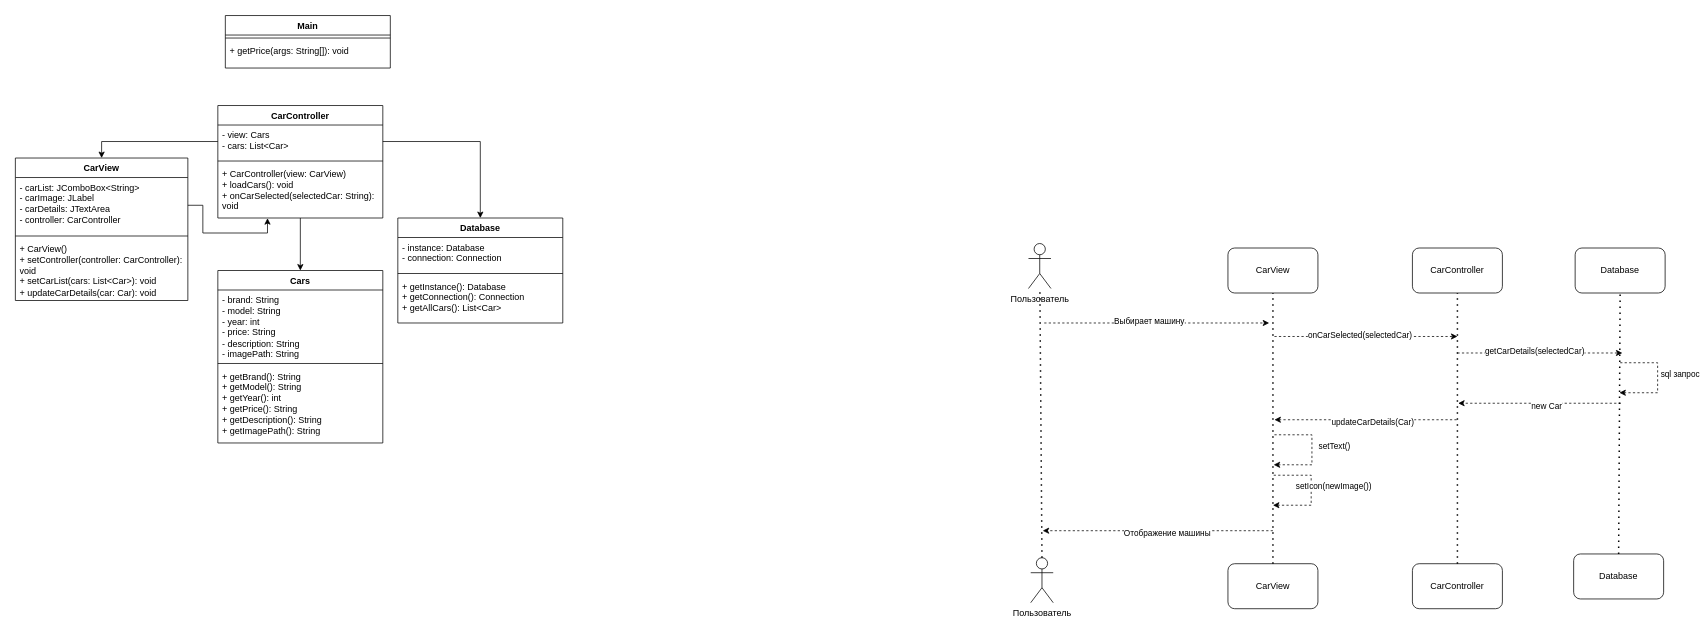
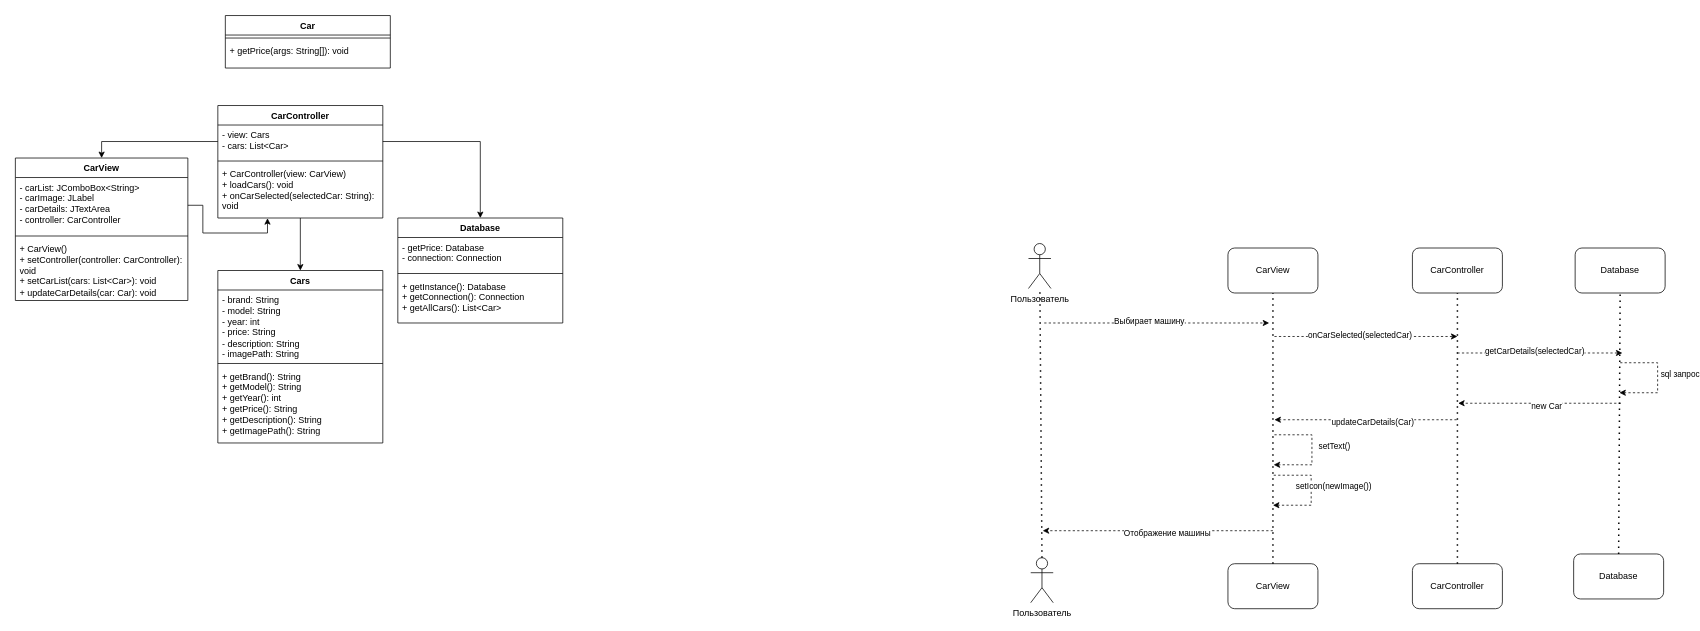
  <mxCell id="0" />
  <mxCell id="1" parent="0" />
  <mxCell id="2" value="Cars" style="swimlane;fontStyle=1;align=center;verticalAlign=top;childLayout=stackLayout;horizontal=1;startSize=26;horizontalStack=0;resizeParent=1;resizeParentMax=0;resizeLast=0;collapsible=1;marginBottom=0;whiteSpace=wrap;html=1;" parent="1" vertex="1"><mxGeometry x="290" y="360" width="220" height="230" as="geometry" /></mxCell>
  <mxCell id="3" value="&lt;div&gt;- brand: String&lt;/div&gt;&lt;div&gt;- model: String&amp;nbsp;&lt;/div&gt;&lt;div&gt;&lt;span style=&quot;background-color: transparent; color: light-dark(rgb(0, 0, 0), rgb(255, 255, 255));&quot;&gt;- year: int&lt;/span&gt;&lt;/div&gt;&lt;div&gt;- price: String&lt;/div&gt;&lt;div&gt;&lt;div&gt;- description: String&lt;/div&gt;&lt;div&gt;- imagePath: String&lt;/div&gt;&lt;/div&gt;" style="text;strokeColor=none;fillColor=none;align=left;verticalAlign=top;spacingLeft=4;spacingRight=4;overflow=hidden;rotatable=0;points=[[0,0.5],[1,0.5]];portConstraint=eastwest;whiteSpace=wrap;html=1;" parent="2" vertex="1"><mxGeometry y="26" width="220" height="94" as="geometry" /></mxCell>
  <mxCell id="4" value="" style="line;strokeWidth=1;fillColor=none;align=left;verticalAlign=middle;spacingTop=-1;spacingLeft=3;spacingRight=3;rotatable=0;labelPosition=right;points=[];portConstraint=eastwest;strokeColor=inherit;" parent="2" vertex="1"><mxGeometry y="120" width="220" height="8" as="geometry" /></mxCell>
  <mxCell id="5" value="&lt;div&gt;+ getBrand(): String&lt;/div&gt;&lt;div&gt;+ getModel(): String&lt;/div&gt;&lt;div&gt;+ getYear(): int&lt;/div&gt;&lt;div&gt;+ getPrice(): String&lt;/div&gt;&lt;div&gt;+ getDescription(): String&lt;/div&gt;&lt;div&gt;+ getImagePath(): String&lt;/div&gt;" style="text;strokeColor=none;fillColor=none;align=left;verticalAlign=top;spacingLeft=4;spacingRight=4;overflow=hidden;rotatable=0;points=[[0,0.5],[1,0.5]];portConstraint=eastwest;whiteSpace=wrap;html=1;" parent="2" vertex="1"><mxGeometry y="128" width="220" height="102" as="geometry" /></mxCell>
  <mxCell id="6" style="edgeStyle=orthogonalEdgeStyle;rounded=0;orthogonalLoop=1;jettySize=auto;html=1;entryX=0.5;entryY=0;entryDx=0;entryDy=0;" parent="1" source="7" target="2" edge="1"><mxGeometry relative="1" as="geometry" /></mxCell>
  <mxCell id="7" value="CarController" style="swimlane;fontStyle=1;align=center;verticalAlign=top;childLayout=stackLayout;horizontal=1;startSize=26;horizontalStack=0;resizeParent=1;resizeParentMax=0;resizeLast=0;collapsible=1;marginBottom=0;whiteSpace=wrap;html=1;" parent="1" vertex="1"><mxGeometry x="290" y="140" width="220" height="150" as="geometry" /></mxCell>
  <mxCell id="8" value="&lt;div&gt;- view: Cars&lt;/div&gt;&lt;div&gt;- cars: List&amp;lt;Car&amp;gt;&lt;/div&gt;" style="text;strokeColor=none;fillColor=none;align=left;verticalAlign=top;spacingLeft=4;spacingRight=4;overflow=hidden;rotatable=0;points=[[0,0.5],[1,0.5]];portConstraint=eastwest;whiteSpace=wrap;html=1;" parent="7" vertex="1"><mxGeometry y="26" width="220" height="44" as="geometry" /></mxCell>
  <mxCell id="9" value="" style="line;strokeWidth=1;fillColor=none;align=left;verticalAlign=middle;spacingTop=-1;spacingLeft=3;spacingRight=3;rotatable=0;labelPosition=right;points=[];portConstraint=eastwest;strokeColor=inherit;" parent="7" vertex="1"><mxGeometry y="70" width="220" height="8" as="geometry" /></mxCell>
  <mxCell id="10" value="&lt;div&gt;+ CarController(view: CarView)&lt;/div&gt;&lt;div&gt;+ loadCars(): void&lt;/div&gt;&lt;div&gt;+ onCarSelected(selectedCar: String): void&lt;/div&gt;" style="text;strokeColor=none;fillColor=none;align=left;verticalAlign=top;spacingLeft=4;spacingRight=4;overflow=hidden;rotatable=0;points=[[0,0.5],[1,0.5]];portConstraint=eastwest;whiteSpace=wrap;html=1;" parent="7" vertex="1"><mxGeometry y="78" width="220" height="72" as="geometry" /></mxCell>
  <mxCell id="11" value="Database" style="swimlane;fontStyle=1;align=center;verticalAlign=top;childLayout=stackLayout;horizontal=1;startSize=26;horizontalStack=0;resizeParent=1;resizeParentMax=0;resizeLast=0;collapsible=1;marginBottom=0;whiteSpace=wrap;html=1;" parent="1" vertex="1"><mxGeometry x="530" y="290" width="220" height="140" as="geometry" /></mxCell>
- <mxCell id="12" value="&lt;div&gt;- instance: Database&lt;/div&gt;&lt;div&gt;- connection: Connection&lt;/div&gt;" style="text;strokeColor=none;fillColor=none;align=left;verticalAlign=top;spacingLeft=4;spacingRight=4;overflow=hidden;rotatable=0;points=[[0,0.5],[1,0.5]];portConstraint=eastwest;whiteSpace=wrap;html=1;" parent="11" vertex="1"><mxGeometry y="26" width="220" height="44" as="geometry" /></mxCell>
+ <mxCell id="12" value="&lt;div&gt;- getPrice: Database&lt;/div&gt;&lt;div&gt;- connection: Connection&lt;/div&gt;" style="text;strokeColor=none;fillColor=none;align=left;verticalAlign=top;spacingLeft=4;spacingRight=4;overflow=hidden;rotatable=0;points=[[0,0.5],[1,0.5]];portConstraint=eastwest;whiteSpace=wrap;html=1;" parent="11" vertex="1"><mxGeometry y="26" width="220" height="44" as="geometry" /></mxCell>
  <mxCell id="13" value="" style="line;strokeWidth=1;fillColor=none;align=left;verticalAlign=middle;spacingTop=-1;spacingLeft=3;spacingRight=3;rotatable=0;labelPosition=right;points=[];portConstraint=eastwest;strokeColor=inherit;" parent="11" vertex="1"><mxGeometry y="70" width="220" height="8" as="geometry" /></mxCell>
  <mxCell id="14" value="&lt;div&gt;+ getInstance(): Database&lt;/div&gt;&lt;div&gt;+ getConnection(): Connection&lt;/div&gt;&lt;div&gt;+ getAllCars(): List&amp;lt;Car&amp;gt;&lt;/div&gt;" style="text;strokeColor=none;fillColor=none;align=left;verticalAlign=top;spacingLeft=4;spacingRight=4;overflow=hidden;rotatable=0;points=[[0,0.5],[1,0.5]];portConstraint=eastwest;whiteSpace=wrap;html=1;" parent="11" vertex="1"><mxGeometry y="78" width="220" height="62" as="geometry" /></mxCell>
  <mxCell id="15" value="CarView" style="swimlane;fontStyle=1;align=center;verticalAlign=top;childLayout=stackLayout;horizontal=1;startSize=26;horizontalStack=0;resizeParent=1;resizeParentMax=0;resizeLast=0;collapsible=1;marginBottom=0;whiteSpace=wrap;html=1;" parent="1" vertex="1"><mxGeometry x="20" y="210" width="230" height="190" as="geometry" /></mxCell>
  <mxCell id="16" value="&lt;div&gt;- carList: JComboBox&amp;lt;String&amp;gt;&lt;/div&gt;&lt;div&gt;- carImage: JLabel&lt;/div&gt;&lt;div&gt;- carDetails: JTextArea&lt;/div&gt;&lt;div&gt;- controller: CarController&lt;/div&gt;" style="text;strokeColor=none;fillColor=none;align=left;verticalAlign=top;spacingLeft=4;spacingRight=4;overflow=hidden;rotatable=0;points=[[0,0.5],[1,0.5]];portConstraint=eastwest;whiteSpace=wrap;html=1;" parent="15" vertex="1"><mxGeometry y="26" width="230" height="74" as="geometry" /></mxCell>
  <mxCell id="17" value="" style="line;strokeWidth=1;fillColor=none;align=left;verticalAlign=middle;spacingTop=-1;spacingLeft=3;spacingRight=3;rotatable=0;labelPosition=right;points=[];portConstraint=eastwest;strokeColor=inherit;" parent="15" vertex="1"><mxGeometry y="100" width="230" height="8" as="geometry" /></mxCell>
  <mxCell id="18" value="&lt;div&gt;+ CarView()&lt;/div&gt;&lt;div&gt;+ setController(controller: CarController): void&lt;/div&gt;&lt;div&gt;+ setCarList(cars: List&amp;lt;Car&amp;gt;): void&lt;/div&gt;&lt;div&gt;+ updateCarDetails(car: Car): void&lt;/div&gt;" style="text;strokeColor=none;fillColor=none;align=left;verticalAlign=top;spacingLeft=4;spacingRight=4;overflow=hidden;rotatable=0;points=[[0,0.5],[1,0.5]];portConstraint=eastwest;whiteSpace=wrap;html=1;" parent="15" vertex="1"><mxGeometry y="108" width="230" height="82" as="geometry" /></mxCell>
- <mxCell id="19" value="Main" style="swimlane;fontStyle=1;align=center;verticalAlign=top;childLayout=stackLayout;horizontal=1;startSize=26;horizontalStack=0;resizeParent=1;resizeParentMax=0;resizeLast=0;collapsible=1;marginBottom=0;whiteSpace=wrap;html=1;" parent="1" vertex="1"><mxGeometry x="300" y="20" width="220" height="70" as="geometry" /></mxCell>
+ <mxCell id="19" value="Car" style="swimlane;fontStyle=1;align=center;verticalAlign=top;childLayout=stackLayout;horizontal=1;startSize=26;horizontalStack=0;resizeParent=1;resizeParentMax=0;resizeLast=0;collapsible=1;marginBottom=0;whiteSpace=wrap;html=1;" parent="1" vertex="1"><mxGeometry x="300" y="20" width="220" height="70" as="geometry" /></mxCell>
  <mxCell id="20" value="" style="line;strokeWidth=1;fillColor=none;align=left;verticalAlign=middle;spacingTop=-1;spacingLeft=3;spacingRight=3;rotatable=0;labelPosition=right;points=[];portConstraint=eastwest;strokeColor=inherit;" parent="19" vertex="1"><mxGeometry y="26" width="220" height="8" as="geometry" /></mxCell>
  <mxCell id="21" value="+ getPrice(args: String[]): void" style="text;strokeColor=none;fillColor=none;align=left;verticalAlign=top;spacingLeft=4;spacingRight=4;overflow=hidden;rotatable=0;points=[[0,0.5],[1,0.5]];portConstraint=eastwest;whiteSpace=wrap;html=1;" parent="19" vertex="1"><mxGeometry y="34" width="220" height="36" as="geometry" /></mxCell>
  <mxCell id="22" style="edgeStyle=orthogonalEdgeStyle;rounded=0;orthogonalLoop=1;jettySize=auto;html=1;entryX=0.5;entryY=0;entryDx=0;entryDy=0;" parent="1" source="8" target="11" edge="1"><mxGeometry relative="1" as="geometry" /></mxCell>
  <mxCell id="23" style="edgeStyle=orthogonalEdgeStyle;rounded=0;orthogonalLoop=1;jettySize=auto;html=1;entryX=0.5;entryY=0;entryDx=0;entryDy=0;" parent="1" source="8" target="15" edge="1"><mxGeometry relative="1" as="geometry" /></mxCell>
  <mxCell id="24" style="edgeStyle=orthogonalEdgeStyle;rounded=0;orthogonalLoop=1;jettySize=auto;html=1;entryX=0.301;entryY=1.004;entryDx=0;entryDy=0;entryPerimeter=0;" parent="1" source="16" target="10" edge="1"><mxGeometry relative="1" as="geometry" /></mxCell>
  <mxCell id="25" value="Пользователь&lt;div&gt;&lt;br&gt;&lt;/div&gt;" style="shape=umlActor;verticalLabelPosition=bottom;verticalAlign=top;html=1;outlineConnect=0;" vertex="1" parent="1"><mxGeometry x="1371" y="324" width="30" height="60" as="geometry" /></mxCell>
  <mxCell id="26" value="Пользователь&lt;div&gt;&lt;br&gt;&lt;/div&gt;" style="shape=umlActor;verticalLabelPosition=bottom;verticalAlign=top;html=1;outlineConnect=0;" vertex="1" parent="1"><mxGeometry x="1374" y="743" width="30" height="60" as="geometry" /></mxCell>
  <mxCell id="27" value="CarView" style="rounded=1;whiteSpace=wrap;html=1;" vertex="1" parent="1"><mxGeometry x="1637" y="330" width="120" height="60" as="geometry" /></mxCell>
  <mxCell id="28" value="CarView" style="rounded=1;whiteSpace=wrap;html=1;" vertex="1" parent="1"><mxGeometry x="1637" y="751" width="120" height="60" as="geometry" /></mxCell>
  <mxCell id="29" value="CarController" style="rounded=1;whiteSpace=wrap;html=1;" vertex="1" parent="1"><mxGeometry x="1883" y="330" width="120" height="60" as="geometry" /></mxCell>
  <mxCell id="30" value="CarController" style="rounded=1;whiteSpace=wrap;html=1;" vertex="1" parent="1"><mxGeometry x="1883" y="751" width="120" height="60" as="geometry" /></mxCell>
  <mxCell id="31" value="Database" style="rounded=1;whiteSpace=wrap;html=1;" vertex="1" parent="1"><mxGeometry x="2100" y="330" width="120" height="60" as="geometry" /></mxCell>
  <mxCell id="32" value="Database" style="rounded=1;whiteSpace=wrap;html=1;" vertex="1" parent="1"><mxGeometry x="2098" y="738" width="120" height="60" as="geometry" /></mxCell>
  <mxCell id="33" value="" style="endArrow=none;dashed=1;html=1;dashPattern=1 3;strokeWidth=2;rounded=0;entryX=0.5;entryY=1;entryDx=0;entryDy=0;exitX=0.5;exitY=0;exitDx=0;exitDy=0;" edge="1" parent="1" source="28" target="27"><mxGeometry width="50" height="50" relative="1" as="geometry"><mxPoint x="1796" y="493" as="sourcePoint" /><mxPoint x="1846" y="443" as="targetPoint" /></mxGeometry></mxCell>
  <mxCell id="34" value="" style="endArrow=none;dashed=1;html=1;dashPattern=1 3;strokeWidth=2;rounded=0;entryX=0.5;entryY=1;entryDx=0;entryDy=0;exitX=0.5;exitY=0;exitDx=0;exitDy=0;" edge="1" parent="1" source="30" target="29"><mxGeometry width="50" height="50" relative="1" as="geometry"><mxPoint x="1796" y="493" as="sourcePoint" /><mxPoint x="1846" y="443" as="targetPoint" /></mxGeometry></mxCell>
  <mxCell id="35" value="" style="endArrow=none;dashed=1;html=1;dashPattern=1 3;strokeWidth=2;rounded=0;entryX=0.5;entryY=1;entryDx=0;entryDy=0;exitX=0.5;exitY=0;exitDx=0;exitDy=0;" edge="1" parent="1" source="32" target="31"><mxGeometry width="50" height="50" relative="1" as="geometry"><mxPoint x="1796" y="493" as="sourcePoint" /><mxPoint x="1846" y="443" as="targetPoint" /></mxGeometry></mxCell>
  <mxCell id="36" value="" style="endArrow=none;dashed=1;html=1;dashPattern=1 3;strokeWidth=2;rounded=0;exitX=0.5;exitY=0;exitDx=0;exitDy=0;exitPerimeter=0;" edge="1" parent="1" source="26" target="25"><mxGeometry width="50" height="50" relative="1" as="geometry"><mxPoint x="1796" y="493" as="sourcePoint" /><mxPoint x="1846" y="443" as="targetPoint" /></mxGeometry></mxCell>
  <mxCell id="37" value="" style="endArrow=classic;html=1;rounded=0;dashed=1;" edge="1" parent="1"><mxGeometry width="50" height="50" relative="1" as="geometry"><mxPoint x="1392" y="430" as="sourcePoint" /><mxPoint x="1692" y="430" as="targetPoint" /></mxGeometry></mxCell>
  <mxCell id="38" value="Выбирает машину" style="edgeLabel;html=1;align=center;verticalAlign=middle;resizable=0;points=[];" vertex="1" connectable="0" parent="37"><mxGeometry x="-0.074" y="3" relative="1" as="geometry"><mxPoint as="offset" /></mxGeometry></mxCell>
  <mxCell id="39" value="" style="endArrow=classic;html=1;rounded=0;dashed=1;" edge="1" parent="1"><mxGeometry width="50" height="50" relative="1" as="geometry"><mxPoint x="1699" y="448" as="sourcePoint" /><mxPoint x="1943" y="448" as="targetPoint" /></mxGeometry></mxCell>
  <mxCell id="40" value="onCarSelected(selectedCar)" style="edgeLabel;html=1;align=center;verticalAlign=middle;resizable=0;points=[];" vertex="1" connectable="0" parent="39"><mxGeometry x="-0.074" y="3" relative="1" as="geometry"><mxPoint as="offset" /></mxGeometry></mxCell>
  <mxCell id="41" value="" style="endArrow=classic;html=1;rounded=0;dashed=1;" edge="1" parent="1"><mxGeometry width="50" height="50" relative="1" as="geometry"><mxPoint x="1943" y="470" as="sourcePoint" /><mxPoint x="2163" y="470" as="targetPoint" /></mxGeometry></mxCell>
  <mxCell id="42" value="getCarDetails(selectedCar)" style="edgeLabel;html=1;align=center;verticalAlign=middle;resizable=0;points=[];" vertex="1" connectable="0" parent="41"><mxGeometry x="-0.074" y="3" relative="1" as="geometry"><mxPoint as="offset" /></mxGeometry></mxCell>
  <mxCell id="43" value="" style="endArrow=classic;html=1;rounded=0;dashed=1;" edge="1" parent="1"><mxGeometry width="50" height="50" relative="1" as="geometry"><mxPoint x="2161" y="537" as="sourcePoint" /><mxPoint x="1944" y="537" as="targetPoint" /></mxGeometry></mxCell>
  <mxCell id="44" value="new Car" style="edgeLabel;html=1;align=center;verticalAlign=middle;resizable=0;points=[];" vertex="1" connectable="0" parent="43"><mxGeometry x="-0.074" y="3" relative="1" as="geometry"><mxPoint as="offset" /></mxGeometry></mxCell>
  <mxCell id="45" value="" style="endArrow=classic;html=1;rounded=0;dashed=1;edgeStyle=orthogonalEdgeStyle;" edge="1" parent="1"><mxGeometry width="50" height="50" relative="1" as="geometry"><mxPoint x="2160" y="483" as="sourcePoint" /><mxPoint x="2159" y="523" as="targetPoint" /><Array as="points"><mxPoint x="2210" y="483" /><mxPoint x="2210" y="523" /></Array></mxGeometry></mxCell>
  <mxCell id="46" value="sql запрос" style="edgeLabel;html=1;align=center;verticalAlign=middle;resizable=0;points=[];" vertex="1" connectable="0" parent="45"><mxGeometry x="-0.074" y="3" relative="1" as="geometry"><mxPoint x="26" y="-1" as="offset" /></mxGeometry></mxCell>
  <mxCell id="47" value="" style="endArrow=classic;html=1;rounded=0;dashed=1;" edge="1" parent="1"><mxGeometry width="50" height="50" relative="1" as="geometry"><mxPoint x="1942" y="559" as="sourcePoint" /><mxPoint x="1699" y="559" as="targetPoint" /></mxGeometry></mxCell>
  <mxCell id="48" value="updateCarDetails(Car)" style="edgeLabel;html=1;align=center;verticalAlign=middle;resizable=0;points=[];" vertex="1" connectable="0" parent="47"><mxGeometry x="-0.074" y="3" relative="1" as="geometry"><mxPoint as="offset" /></mxGeometry></mxCell>
  <mxCell id="49" value="" style="endArrow=classic;html=1;rounded=0;dashed=1;edgeStyle=orthogonalEdgeStyle;" edge="1" parent="1"><mxGeometry width="50" height="50" relative="1" as="geometry"><mxPoint x="1699" y="579.06" as="sourcePoint" /><mxPoint x="1698" y="619.06" as="targetPoint" /><Array as="points"><mxPoint x="1749" y="579.06" /><mxPoint x="1749" y="619.06" /></Array></mxGeometry></mxCell>
  <mxCell id="50" value="setText()" style="edgeLabel;html=1;align=center;verticalAlign=middle;resizable=0;points=[];" vertex="1" connectable="0" parent="49"><mxGeometry x="-0.074" y="3" relative="1" as="geometry"><mxPoint x="26" y="-1" as="offset" /></mxGeometry></mxCell>
  <mxCell id="51" value="" style="endArrow=classic;html=1;rounded=0;dashed=1;edgeStyle=orthogonalEdgeStyle;" edge="1" parent="1"><mxGeometry width="50" height="50" relative="1" as="geometry"><mxPoint x="1698" y="633" as="sourcePoint" /><mxPoint x="1697" y="673" as="targetPoint" /><Array as="points"><mxPoint x="1748" y="633" /><mxPoint x="1748" y="673" /></Array></mxGeometry></mxCell>
  <mxCell id="52" value="setIcon(newImage())" style="edgeLabel;html=1;align=center;verticalAlign=middle;resizable=0;points=[];" vertex="1" connectable="0" parent="51"><mxGeometry x="-0.074" y="3" relative="1" as="geometry"><mxPoint x="26" y="-1" as="offset" /></mxGeometry></mxCell>
  <mxCell id="53" value="" style="endArrow=classic;html=1;rounded=0;dashed=1;" edge="1" parent="1"><mxGeometry width="50" height="50" relative="1" as="geometry"><mxPoint x="1697" y="707" as="sourcePoint" /><mxPoint x="1390" y="707" as="targetPoint" /></mxGeometry></mxCell>
  <mxCell id="54" value="Отображение машины" style="edgeLabel;html=1;align=center;verticalAlign=middle;resizable=0;points=[];" vertex="1" connectable="0" parent="53"><mxGeometry x="-0.074" y="3" relative="1" as="geometry"><mxPoint as="offset" /></mxGeometry></mxCell>
